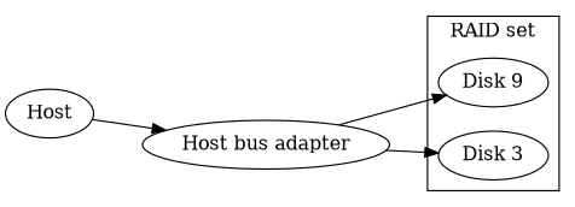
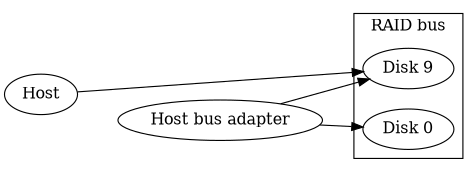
  digraph {
    rankdir=LR
    n1 [label="Disk 9"]
-   n2 [label="Disk 3"]
+   n2 [label="Disk 0"]
    n3 [label="Host bus adapter"]
    n4 [label=Host]
    subgraph cluster_1 {
-     label="RAID set"
+     label="RAID bus"
      n1
      n2
    }
    n3 -> n1
    n3 -> n2
-   n4 -> n3
+   n4 -> n1
  }
